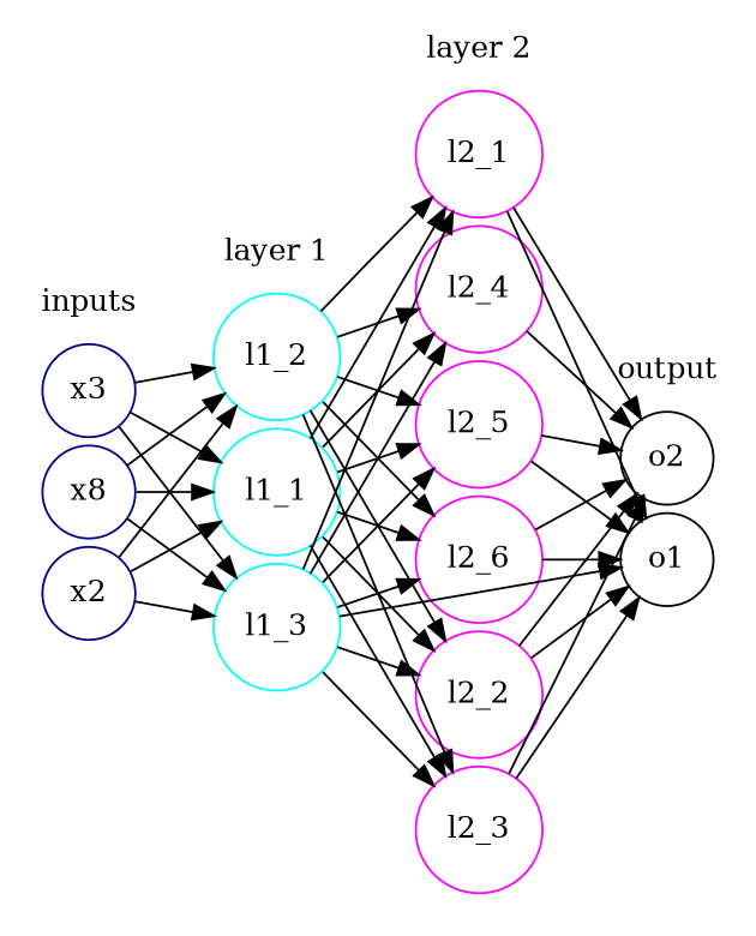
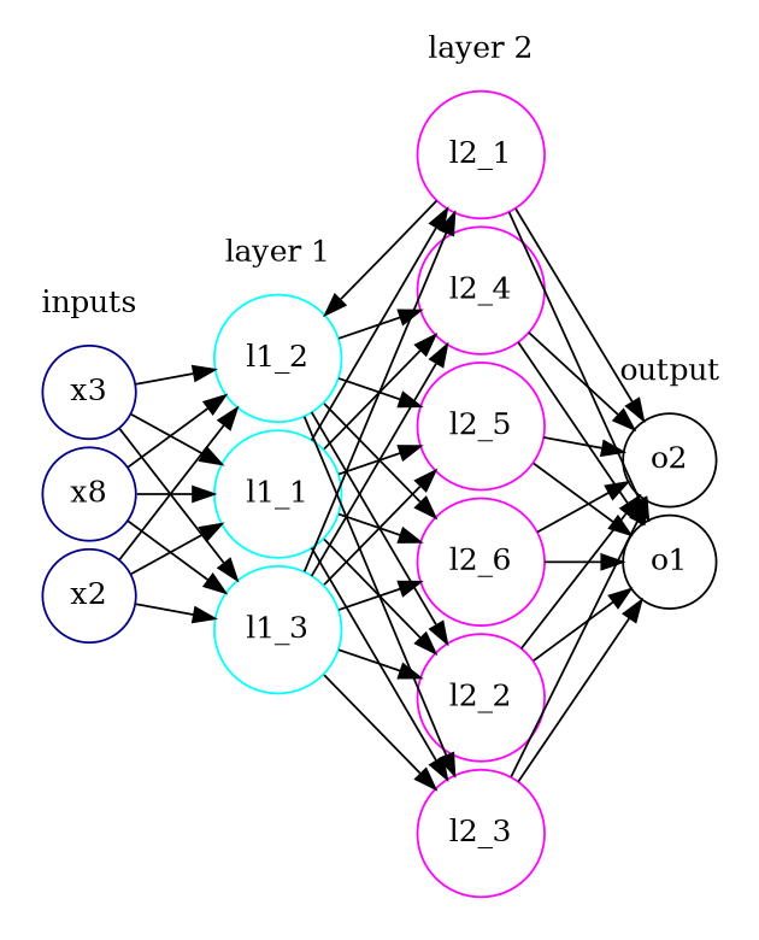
  digraph {
    fontname="DejaVu Serif"
    nodesep=.05
    rankdir=LR
    splines=line
    node [color=magenta fontname="DejaVu Serif" shape=circle style=solid]
    edge [fontname="DejaVu Serif"]
    n1 [color=blue4 label=x8]
    x2 [color=blue4]
    x3 [color=blue4]
    l1_1 [color=cyan]
    l1_2 [color=cyan]
    l1_3 [color=cyan]
    l2_1
    l2_2
    l2_3
    l2_4
    l2_5
    l2_6
    o1 [color=black]
    o2 [color=black]
    subgraph cluster_1 {
      color=white
      label=inputs
      n1
      x2
      x3
    }
    subgraph cluster_2 {
      color=white
      label="layer 1"
      l1_1
      l1_2
      l1_3
    }
    subgraph cluster_3 {
      color=white
      label="layer 2"
      l2_1
      l2_2
      l2_3
      l2_4
      l2_5
      l2_6
    }
    subgraph cluster_4 {
      color=white
      label=output
      o1
      o2
    }
    n1 -> l1_1
    n1 -> l1_2
    n1 -> l1_3
    x2 -> l1_1
    x2 -> l1_2
    x2 -> l1_3
    x3 -> l1_1
    x3 -> l1_2
    x3 -> l1_3
    l1_1 -> l2_1
    l1_1 -> l2_2
    l1_1 -> l2_3
    l1_1 -> l2_4
    l1_1 -> l2_5
    l1_1 -> l2_6
-   l1_2 -> l2_1
+   l2_1 -> l1_2
    l1_2 -> l2_2
    l1_2 -> l2_3
    l1_2 -> l2_4
    l1_2 -> l2_5
    l1_2 -> l2_6
    l1_3 -> l2_1
    l1_3 -> l2_2
    l1_3 -> l2_3
    l1_3 -> l2_4
    l1_3 -> l2_5
    l1_3 -> l2_6
    l2_1 -> o1
    l2_1 -> o2
    l2_2 -> o1
    l2_2 -> o2
    l2_3 -> o1
    l2_3 -> o2
-   l1_3 -> o1
+   l2_4 -> o1
    l2_4 -> o2
    l2_5 -> o1
    l2_5 -> o2
    l2_6 -> o1
    l2_6 -> o2
  }
